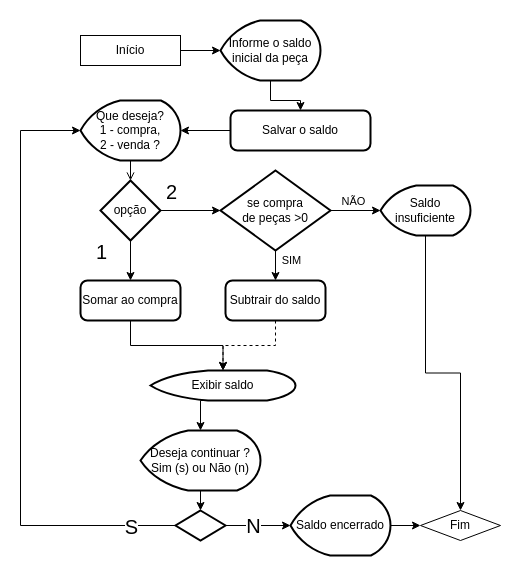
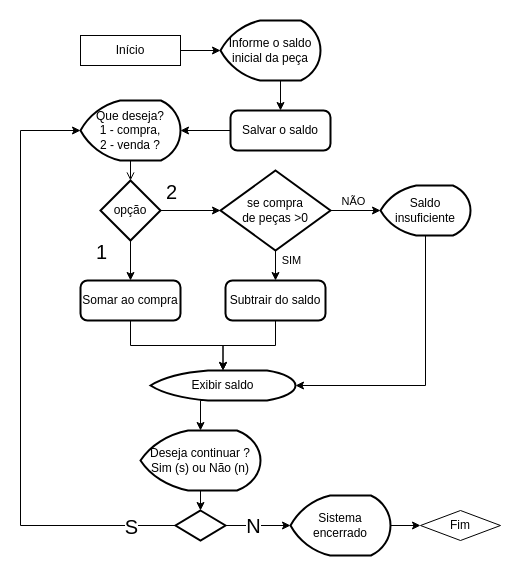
  <mxCell id="0" />
  <mxCell id="1" parent="0" />
  <mxCell id="2" style="edgeStyle=orthogonalEdgeStyle;rounded=0;orthogonalLoop=1;jettySize=auto;html=1;exitX=1;exitY=0.5;exitDx=0;exitDy=0;entryX=0;entryY=0.5;entryDx=0;entryDy=0;entryPerimeter=0;" edge="1" parent="1" source="3" target="6"><mxGeometry relative="1" as="geometry" /></mxCell>
  <mxCell id="3" value="Início" style="whiteSpace=wrap;html=1;rounded=0;" vertex="1" parent="1"><mxGeometry x="80" y="35" width="100" height="30" as="geometry" /></mxCell>
  <mxCell id="4" value="Fim" style="rhombus;whiteSpace=wrap;html=1;" vertex="1" parent="1"><mxGeometry x="420" y="510" width="80" height="30" as="geometry" /></mxCell>
  <mxCell id="5" style="edgeStyle=orthogonalEdgeStyle;rounded=0;orthogonalLoop=1;jettySize=auto;html=1;exitX=0.5;exitY=1;exitDx=0;exitDy=0;exitPerimeter=0;entryX=0.5;entryY=0;entryDx=0;entryDy=0;" edge="1" parent="1" source="6" target="37"><mxGeometry relative="1" as="geometry" /></mxCell>
  <mxCell id="6" value="Informe o saldo inicial da peça" style="strokeWidth=2;html=1;shape=mxgraph.flowchart.display;whiteSpace=wrap;" vertex="1" parent="1"><mxGeometry x="220" y="20" width="100" height="60" as="geometry" /></mxCell>
  <mxCell id="7" style="edgeStyle=orthogonalEdgeStyle;rounded=0;orthogonalLoop=1;jettySize=auto;html=1;exitX=0.5;exitY=1;exitDx=0;exitDy=0;exitPerimeter=0;entryX=0.5;entryY=0;entryDx=0;entryDy=0;entryPerimeter=0;endArrow=open;" edge="1" parent="1" source="8" target="13"><mxGeometry relative="1" as="geometry" /></mxCell>
  <mxCell id="8" value="&lt;div&gt;Que deseja?&lt;/div&gt;&lt;div&gt;1 - compra,&lt;/div&gt;&lt;div&gt;2 - venda ?&lt;/div&gt;" style="strokeWidth=2;html=1;shape=mxgraph.flowchart.display;whiteSpace=wrap;" vertex="1" parent="1"><mxGeometry x="80" y="100" width="100" height="60" as="geometry" /></mxCell>
  <mxCell id="9" style="edgeStyle=orthogonalEdgeStyle;rounded=0;orthogonalLoop=1;jettySize=auto;html=1;exitX=0.5;exitY=1;exitDx=0;exitDy=0;exitPerimeter=0;entryX=0.5;entryY=0;entryDx=0;entryDy=0;" edge="1" parent="1" source="13" target="17"><mxGeometry relative="1" as="geometry" /></mxCell>
  <mxCell id="10" value="&lt;font style=&quot;font-size: 20px;&quot;&gt;1&lt;/font&gt;" style="edgeLabel;html=1;align=center;verticalAlign=middle;resizable=0;points=[];" vertex="1" connectable="0" parent="9"><mxGeometry x="-0.257" y="1" relative="1" as="geometry"><mxPoint x="-31" y="-5" as="offset" /></mxGeometry></mxCell>
  <mxCell id="11" style="edgeStyle=orthogonalEdgeStyle;rounded=0;orthogonalLoop=1;jettySize=auto;html=1;exitX=1;exitY=0.5;exitDx=0;exitDy=0;exitPerimeter=0;entryX=0;entryY=0.5;entryDx=0;entryDy=0;entryPerimeter=0;" edge="1" parent="1" source="13" target="22"><mxGeometry relative="1" as="geometry" /></mxCell>
  <mxCell id="12" value="&lt;font style=&quot;font-size: 20px;&quot;&gt;2&lt;/font&gt;" style="edgeLabel;html=1;align=center;verticalAlign=middle;resizable=0;points=[];" vertex="1" connectable="0" parent="11"><mxGeometry x="-0.314" y="-1" relative="1" as="geometry"><mxPoint x="-11" y="-21" as="offset" /></mxGeometry></mxCell>
  <mxCell id="13" value="opção" style="strokeWidth=2;html=1;shape=mxgraph.flowchart.decision;whiteSpace=wrap;" vertex="1" parent="1"><mxGeometry x="100" y="180" width="60" height="60" as="geometry" /></mxCell>
- <mxCell id="14" style="edgeStyle=orthogonalEdgeStyle;rounded=0;orthogonalLoop=1;jettySize=auto;html=1;exitX=0.5;exitY=1;exitDx=0;exitDy=0;entryX=0.5;entryY=0;entryDx=0;entryDy=0;entryPerimeter=0;dashed=1;" edge="1" parent="1" source="15" target="24"><mxGeometry relative="1" as="geometry" /></mxCell>
+ <mxCell id="14" style="edgeStyle=orthogonalEdgeStyle;rounded=0;orthogonalLoop=1;jettySize=auto;html=1;exitX=0.5;exitY=1;exitDx=0;exitDy=0;entryX=0.5;entryY=0;entryDx=0;entryDy=0;entryPerimeter=0;" edge="1" parent="1" source="15" target="24"><mxGeometry relative="1" as="geometry" /></mxCell>
  <mxCell id="15" value="Subtrair do saldo" style="rounded=1;whiteSpace=wrap;html=1;absoluteArcSize=1;arcSize=14;strokeWidth=2;" vertex="1" parent="1"><mxGeometry x="225" y="280" width="100" height="40" as="geometry" /></mxCell>
  <mxCell id="16" style="edgeStyle=orthogonalEdgeStyle;rounded=0;orthogonalLoop=1;jettySize=auto;html=1;exitX=0.5;exitY=1;exitDx=0;exitDy=0;entryX=0.5;entryY=0;entryDx=0;entryDy=0;entryPerimeter=0;" edge="1" parent="1" source="17" target="24"><mxGeometry relative="1" as="geometry" /></mxCell>
  <mxCell id="17" value="Somar ao compra" style="rounded=1;whiteSpace=wrap;html=1;absoluteArcSize=1;arcSize=14;strokeWidth=2;" vertex="1" parent="1"><mxGeometry x="80" y="280" width="100" height="40" as="geometry" /></mxCell>
  <mxCell id="18" style="edgeStyle=orthogonalEdgeStyle;rounded=0;orthogonalLoop=1;jettySize=auto;html=1;exitX=0.5;exitY=1;exitDx=0;exitDy=0;exitPerimeter=0;entryX=0.5;entryY=0;entryDx=0;entryDy=0;" edge="1" parent="1" source="22" target="15"><mxGeometry relative="1" as="geometry" /></mxCell>
  <mxCell id="19" value="SIM" style="edgeLabel;html=1;align=center;verticalAlign=middle;resizable=0;points=[];" vertex="1" connectable="0" parent="18"><mxGeometry x="-0.378" y="1" relative="1" as="geometry"><mxPoint x="14" as="offset" /></mxGeometry></mxCell>
  <mxCell id="20" style="edgeStyle=orthogonalEdgeStyle;rounded=0;orthogonalLoop=1;jettySize=auto;html=1;exitX=1;exitY=0.5;exitDx=0;exitDy=0;exitPerimeter=0;entryX=0;entryY=0.5;entryDx=0;entryDy=0;entryPerimeter=0;" edge="1" parent="1" source="22" target="26"><mxGeometry relative="1" as="geometry" /></mxCell>
  <mxCell id="21" value="NÃO" style="edgeLabel;html=1;align=center;verticalAlign=middle;resizable=0;points=[];" vertex="1" connectable="0" parent="20"><mxGeometry x="-0.108" y="2" relative="1" as="geometry"><mxPoint y="-8" as="offset" /></mxGeometry></mxCell>
  <mxCell id="22" value="se compra&lt;br&gt;de peças &amp;gt;0" style="strokeWidth=2;html=1;shape=mxgraph.flowchart.decision;whiteSpace=wrap;" vertex="1" parent="1"><mxGeometry x="220" y="170" width="110" height="80" as="geometry" /></mxCell>
  <mxCell id="23" style="edgeStyle=orthogonalEdgeStyle;rounded=0;orthogonalLoop=1;jettySize=auto;html=1;exitX=0.5;exitY=1;exitDx=0;exitDy=0;exitPerimeter=0;entryX=0.5;entryY=0;entryDx=0;entryDy=0;entryPerimeter=0;" edge="1" parent="1" source="24" target="33"><mxGeometry relative="1" as="geometry" /></mxCell>
  <mxCell id="24" value="Exibir saldo" style="strokeWidth=2;html=1;shape=mxgraph.flowchart.display;whiteSpace=wrap;" vertex="1" parent="1"><mxGeometry x="150" y="370" width="145" height="30" as="geometry" /></mxCell>
- <mxCell id="25" style="edgeStyle=orthogonalEdgeStyle;rounded=0;orthogonalLoop=1;jettySize=auto;html=1;exitX=0.5;exitY=1;exitDx=0;exitDy=0;exitPerimeter=0;" edge="1" parent="1" source="26" target="4"><mxGeometry relative="1" as="geometry" /></mxCell>
+ <mxCell id="25" style="edgeStyle=orthogonalEdgeStyle;rounded=0;orthogonalLoop=1;jettySize=auto;html=1;exitX=0.5;exitY=1;exitDx=0;exitDy=0;exitPerimeter=0;entryX=1;entryY=0.5;entryDx=0;entryDy=0;entryPerimeter=0;" edge="1" parent="1" source="26" target="24"><mxGeometry relative="1" as="geometry" /></mxCell>
  <mxCell id="26" value="Saldo insuficiente" style="strokeWidth=2;html=1;shape=mxgraph.flowchart.display;whiteSpace=wrap;" vertex="1" parent="1"><mxGeometry x="380" y="185" width="90" height="50" as="geometry" /></mxCell>
  <mxCell id="27" style="edgeStyle=orthogonalEdgeStyle;rounded=0;orthogonalLoop=1;jettySize=auto;html=1;exitX=0;exitY=0.5;exitDx=0;exitDy=0;exitPerimeter=0;entryX=0;entryY=0.5;entryDx=0;entryDy=0;entryPerimeter=0;" edge="1" parent="1" source="31" target="8"><mxGeometry relative="1" as="geometry"><Array as="points"><mxPoint x="20" y="525" /><mxPoint x="20" y="130" /></Array></mxGeometry></mxCell>
  <mxCell id="28" value="&lt;font style=&quot;font-size: 20px;&quot;&gt;S&lt;/font&gt;" style="edgeLabel;html=1;align=center;verticalAlign=middle;resizable=0;points=[];" vertex="1" connectable="0" parent="27"><mxGeometry x="-0.85" relative="1" as="geometry"><mxPoint x="1" as="offset" /></mxGeometry></mxCell>
  <mxCell id="29" style="edgeStyle=orthogonalEdgeStyle;rounded=0;orthogonalLoop=1;jettySize=auto;html=1;exitX=1;exitY=0.5;exitDx=0;exitDy=0;exitPerimeter=0;entryX=0;entryY=0.5;entryDx=0;entryDy=0;entryPerimeter=0;" edge="1" parent="1" source="31" target="35"><mxGeometry relative="1" as="geometry" /></mxCell>
  <mxCell id="30" value="&lt;font style=&quot;font-size: 20px;&quot;&gt;N&lt;/font&gt;" style="edgeLabel;html=1;align=center;verticalAlign=middle;resizable=0;points=[];" vertex="1" connectable="0" parent="29"><mxGeometry x="-0.172" y="1" relative="1" as="geometry"><mxPoint as="offset" /></mxGeometry></mxCell>
  <mxCell id="31" value="" style="strokeWidth=2;html=1;shape=mxgraph.flowchart.decision;whiteSpace=wrap;" vertex="1" parent="1"><mxGeometry x="175" y="510" width="50" height="30" as="geometry" /></mxCell>
  <mxCell id="32" style="edgeStyle=orthogonalEdgeStyle;rounded=0;orthogonalLoop=1;jettySize=auto;html=1;exitX=0.5;exitY=1;exitDx=0;exitDy=0;exitPerimeter=0;entryX=0.5;entryY=0;entryDx=0;entryDy=0;entryPerimeter=0;" edge="1" parent="1" source="33" target="31"><mxGeometry relative="1" as="geometry" /></mxCell>
  <mxCell id="33" value="&lt;div&gt;Deseja continuar ?&lt;/div&gt;&lt;div&gt;Sim (s) ou Não (n)&lt;/div&gt;" style="strokeWidth=2;html=1;shape=mxgraph.flowchart.display;whiteSpace=wrap;" vertex="1" parent="1"><mxGeometry x="140" y="430" width="120" height="60" as="geometry" /></mxCell>
  <mxCell id="34" style="edgeStyle=orthogonalEdgeStyle;rounded=0;orthogonalLoop=1;jettySize=auto;html=1;exitX=1;exitY=0.5;exitDx=0;exitDy=0;exitPerimeter=0;entryX=0;entryY=0.5;entryDx=0;entryDy=0;" edge="1" parent="1" source="35" target="4"><mxGeometry relative="1" as="geometry" /></mxCell>
- <mxCell id="35" value="Saldo encerrado" style="strokeWidth=2;html=1;shape=mxgraph.flowchart.display;whiteSpace=wrap;" vertex="1" parent="1"><mxGeometry x="290" y="495" width="100" height="60" as="geometry" /></mxCell>
+ <mxCell id="35" value="Sistema encerrado" style="strokeWidth=2;html=1;shape=mxgraph.flowchart.display;whiteSpace=wrap;" vertex="1" parent="1"><mxGeometry x="290" y="495" width="100" height="60" as="geometry" /></mxCell>
  <mxCell id="36" style="edgeStyle=orthogonalEdgeStyle;rounded=0;orthogonalLoop=1;jettySize=auto;html=1;exitX=0;exitY=0.5;exitDx=0;exitDy=0;entryX=1;entryY=0.5;entryDx=0;entryDy=0;entryPerimeter=0;" edge="1" parent="1" source="37" target="8"><mxGeometry relative="1" as="geometry" /></mxCell>
- <mxCell id="37" value="Salvar o saldo" style="rounded=1;whiteSpace=wrap;html=1;absoluteArcSize=1;arcSize=14;strokeWidth=2;" vertex="1" parent="1"><mxGeometry x="230" y="110" width="140" height="40" as="geometry" /></mxCell>
+ <mxCell id="37" value="Salvar o saldo" style="rounded=1;whiteSpace=wrap;html=1;absoluteArcSize=1;arcSize=14;strokeWidth=2;" vertex="1" parent="1"><mxGeometry x="230" y="110" width="100" height="40" as="geometry" /></mxCell>
